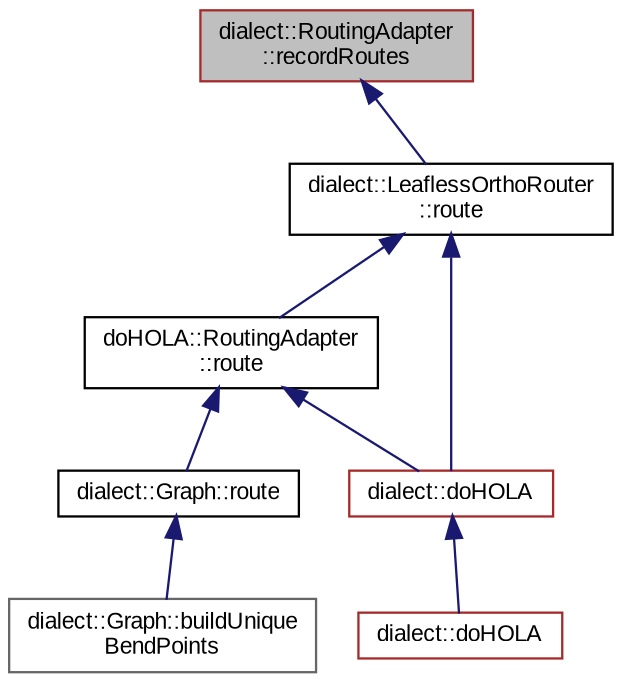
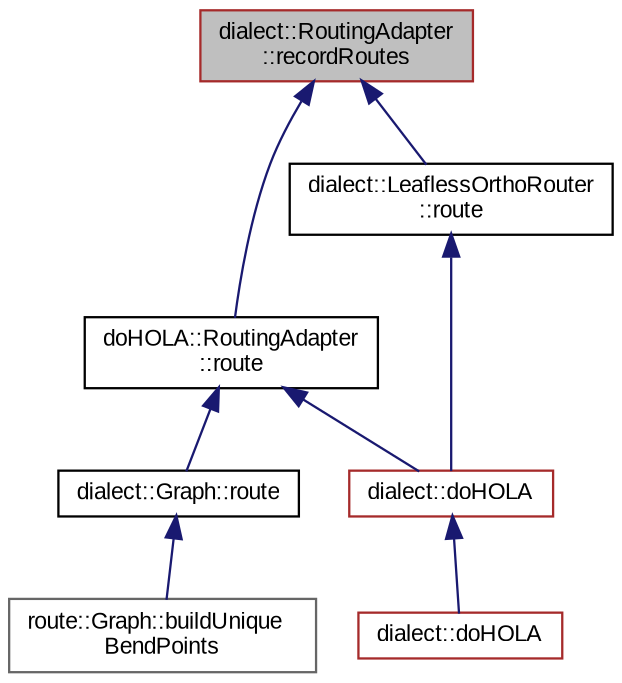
  digraph {
    fontname="Liberation Sans"
    rankdir=TB
    node [color=brown fillcolor=white fontname="Liberation Sans" fontsize=10 shape=record style=filled]
    edge [color=midnightblue dir=back fontname="Liberation Sans" fontsize=10 labelfontname=Helvetica labelfontsize=10 style=solid]
    n1 [fillcolor=grey75 fontcolor=black height=0.2 label="dialect::RoutingAdapter\l::recordRoutes" width=0.4]
    n2 [color=black height=0.2 label="doHOLA::RoutingAdapter\l::route" width=0.4]
    n3 [color=black height=0.2 label="dialect::LeaflessOrthoRouter\l::route" width=0.4]
    n4 [color=black height=0.2 label="dialect::Graph::route" width=0.4]
    n5 [height=0.2 label="dialect::doHOLA" width=0.4]
-   n6 [color=gray40 height=0.2 label="dialect::Graph::buildUnique\lBendPoints" width=0.4]
+   n6 [color=gray40 height=0.2 label="route::Graph::buildUnique\lBendPoints" width=0.4]
    n7 [height=0.2 label="dialect::doHOLA" width=0.4]
-   n3 -> n2
+   n1 -> n2
    n1 -> n3
    n2 -> n4
    n2 -> n5
    n3 -> n5
    n4 -> n6
    n5 -> n7
  }
